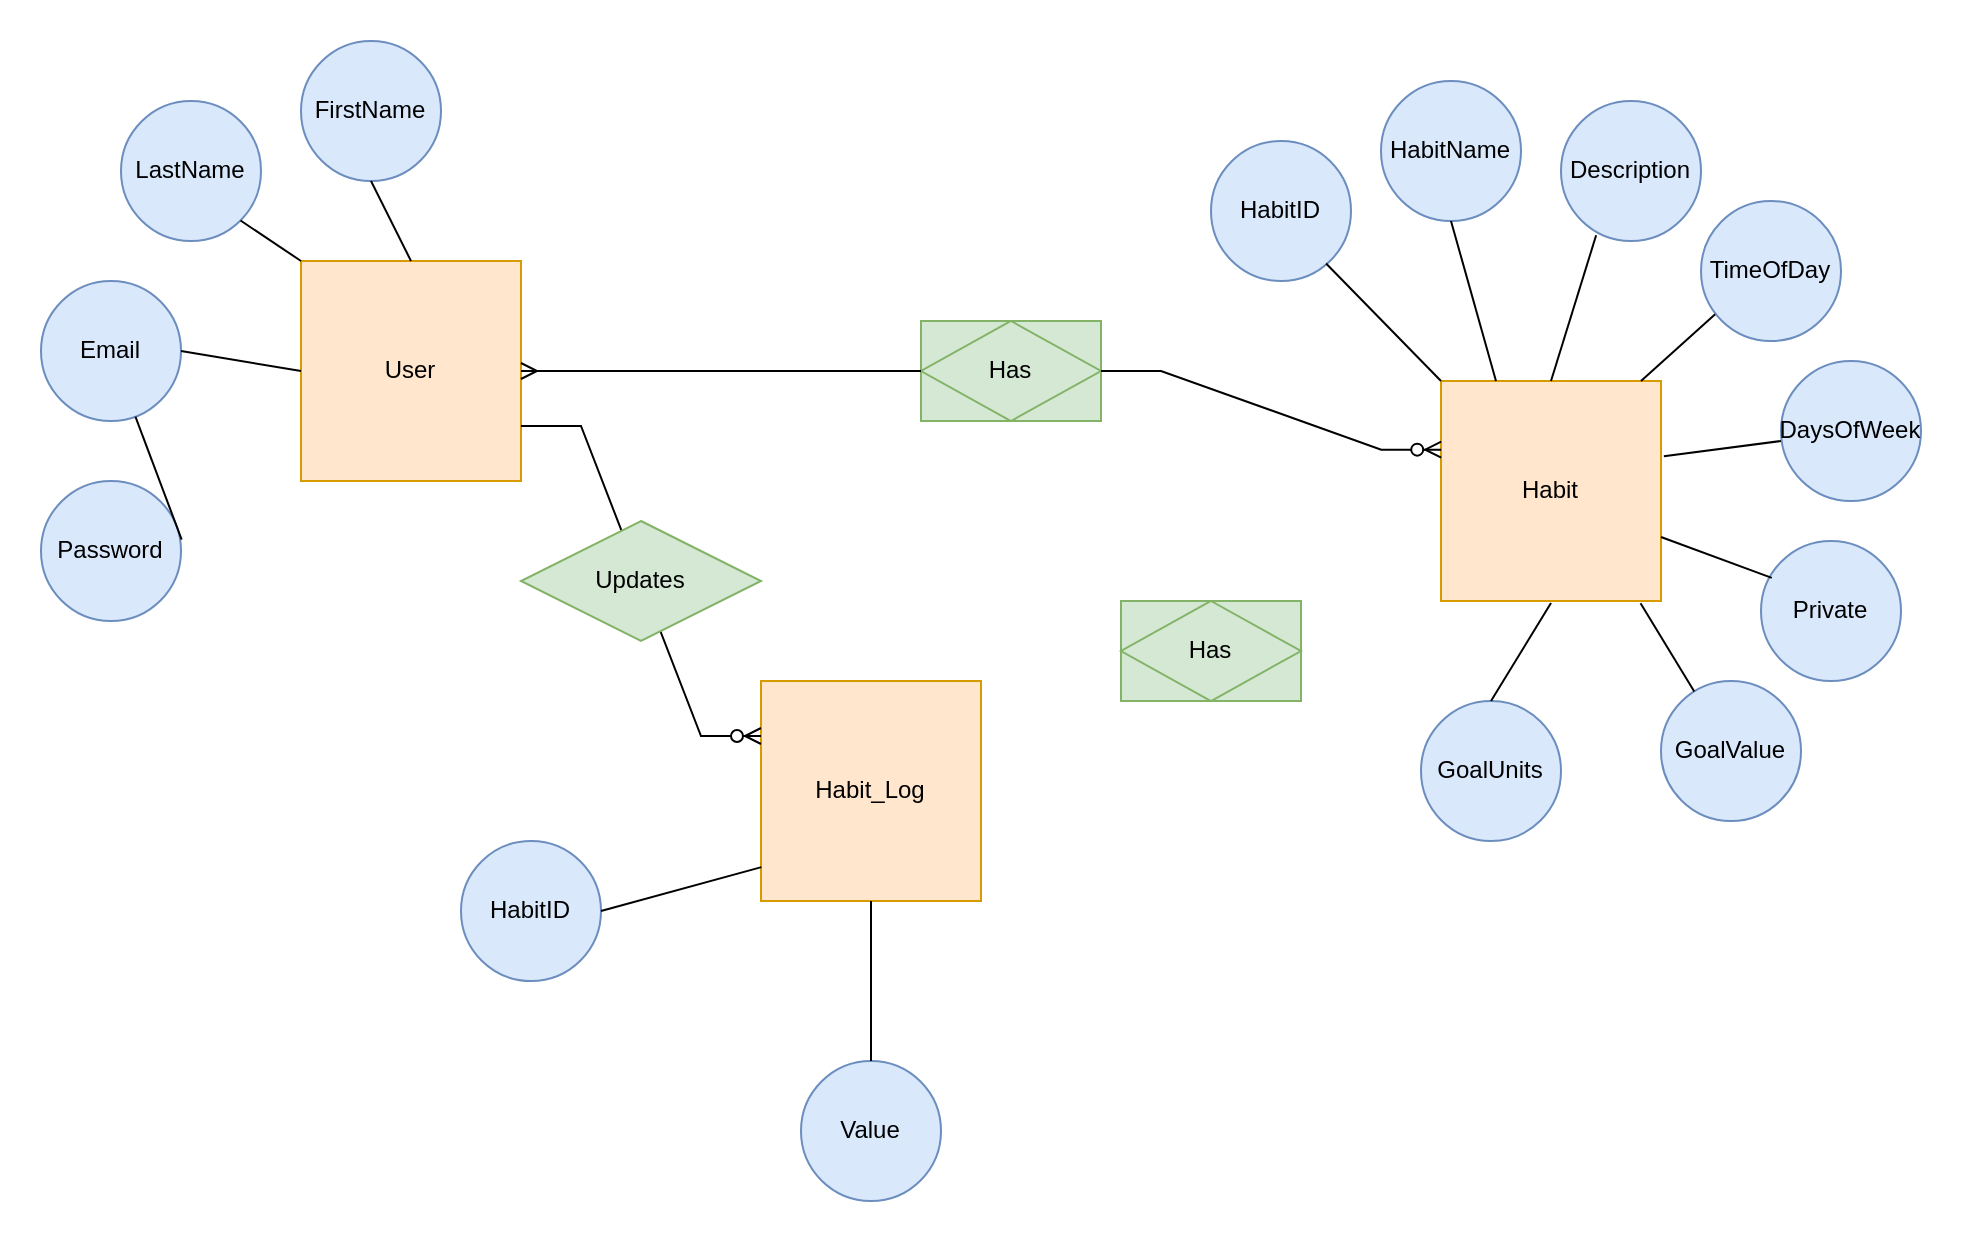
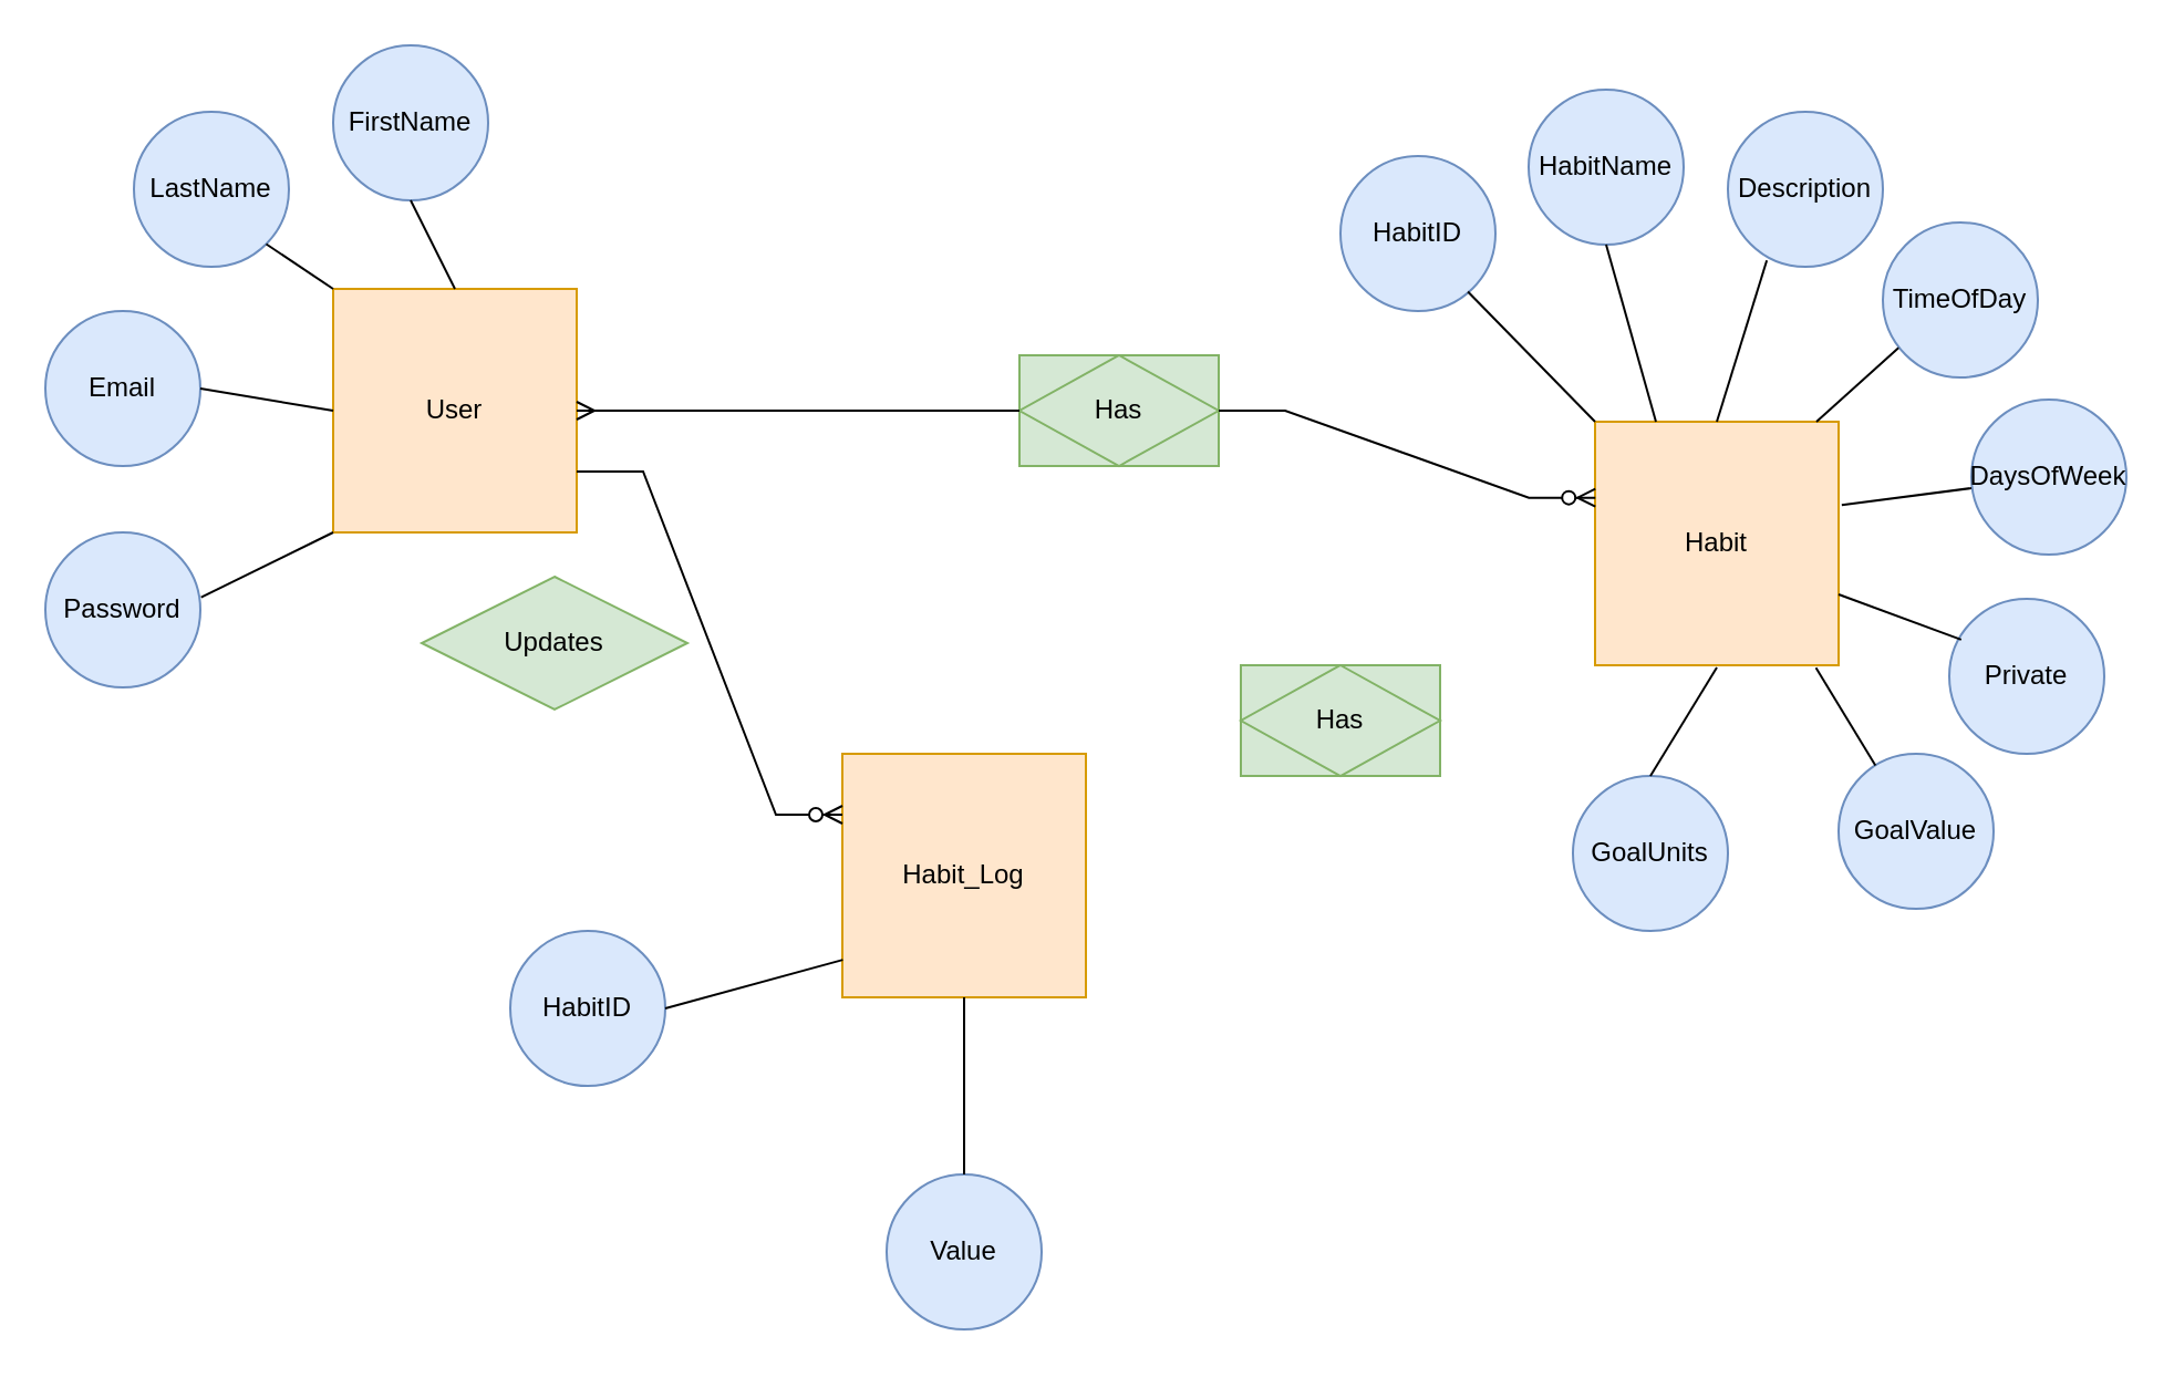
  <mxCell id="0" />
  <mxCell id="1" parent="0" />
  <mxCell id="2" value="User" style="rounded=0;whiteSpace=wrap;html=1;fillColor=#ffe6cc;strokeColor=#d79b00;" vertex="1" parent="1"><mxGeometry x="150" y="130" width="110" height="110" as="geometry" /></mxCell>
  <mxCell id="3" value="Habit" style="rounded=0;whiteSpace=wrap;html=1;fillColor=#ffe6cc;strokeColor=#d79b00;" vertex="1" parent="1"><mxGeometry x="720" y="190" width="110" height="110" as="geometry" /></mxCell>
  <mxCell id="4" value="HabitName" style="ellipse;whiteSpace=wrap;html=1;aspect=fixed;fillColor=#dae8fc;strokeColor=#6c8ebf;" vertex="1" parent="1"><mxGeometry x="690" y="40" width="70" height="70" as="geometry" /></mxCell>
  <mxCell id="5" value="Description" style="ellipse;whiteSpace=wrap;html=1;aspect=fixed;fillColor=#dae8fc;strokeColor=#6c8ebf;" vertex="1" parent="1"><mxGeometry x="780" y="50" width="70" height="70" as="geometry" /></mxCell>
  <mxCell id="6" value="Habit_Log" style="rounded=0;whiteSpace=wrap;html=1;fillColor=#ffe6cc;strokeColor=#d79b00;" vertex="1" parent="1"><mxGeometry x="380" y="340" width="110" height="110" as="geometry" /></mxCell>
  <mxCell id="7" value="TimeOfDay" style="ellipse;whiteSpace=wrap;html=1;aspect=fixed;fillColor=#dae8fc;strokeColor=#6c8ebf;" vertex="1" parent="1"><mxGeometry x="850" y="100" width="70" height="70" as="geometry" /></mxCell>
  <mxCell id="8" value="DaysOfWeek" style="ellipse;whiteSpace=wrap;html=1;aspect=fixed;fillColor=#dae8fc;strokeColor=#6c8ebf;" vertex="1" parent="1"><mxGeometry x="890" y="180" width="70" height="70" as="geometry" /></mxCell>
  <mxCell id="9" value="Private" style="ellipse;whiteSpace=wrap;html=1;aspect=fixed;fillColor=#dae8fc;strokeColor=#6c8ebf;" vertex="1" parent="1"><mxGeometry x="880" y="270" width="70" height="70" as="geometry" /></mxCell>
  <mxCell id="10" value="GoalValue" style="ellipse;whiteSpace=wrap;html=1;aspect=fixed;fillColor=#dae8fc;strokeColor=#6c8ebf;" vertex="1" parent="1"><mxGeometry x="830" y="340" width="70" height="70" as="geometry" /></mxCell>
  <mxCell id="11" value="GoalUnits" style="ellipse;whiteSpace=wrap;html=1;aspect=fixed;fillColor=#dae8fc;strokeColor=#6c8ebf;" vertex="1" parent="1"><mxGeometry x="710" y="350" width="70" height="70" as="geometry" /></mxCell>
  <mxCell id="12" value="" style="endArrow=none;html=1;rounded=0;exitX=0.5;exitY=1;exitDx=0;exitDy=0;entryX=0.25;entryY=0;entryDx=0;entryDy=0;" edge="1" parent="1" source="4" target="3"><mxGeometry relative="1" as="geometry"><mxPoint x="660" y="300" as="sourcePoint" /><mxPoint x="820" y="300" as="targetPoint" /></mxGeometry></mxCell>
  <mxCell id="13" value="" style="endArrow=none;html=1;rounded=0;exitX=0.251;exitY=0.959;exitDx=0;exitDy=0;entryX=0.5;entryY=0;entryDx=0;entryDy=0;exitPerimeter=0;" edge="1" parent="1" source="5" target="3"><mxGeometry relative="1" as="geometry"><mxPoint x="740" y="130" as="sourcePoint" /><mxPoint x="758" y="200" as="targetPoint" /></mxGeometry></mxCell>
  <mxCell id="14" value="" style="endArrow=none;html=1;rounded=0;exitX=0.101;exitY=0.809;exitDx=0;exitDy=0;exitPerimeter=0;" edge="1" parent="1" source="7"><mxGeometry relative="1" as="geometry"><mxPoint x="810" y="137" as="sourcePoint" /><mxPoint x="820" y="190" as="targetPoint" /></mxGeometry></mxCell>
  <mxCell id="15" value="" style="endArrow=none;html=1;rounded=0;exitX=0.072;exitY=0.845;exitDx=0;exitDy=0;entryX=1.013;entryY=0.342;entryDx=0;entryDy=0;exitPerimeter=0;entryPerimeter=0;" edge="1" parent="1" target="3"><mxGeometry relative="1" as="geometry"><mxPoint x="890" y="220" as="sourcePoint" /><mxPoint x="845" y="243" as="targetPoint" /></mxGeometry></mxCell>
  <mxCell id="16" value="" style="endArrow=none;html=1;rounded=0;entryX=1.013;entryY=0.342;entryDx=0;entryDy=0;entryPerimeter=0;exitX=0.077;exitY=0.263;exitDx=0;exitDy=0;exitPerimeter=0;" edge="1" parent="1" source="9"><mxGeometry relative="1" as="geometry"><mxPoint x="880" y="290" as="sourcePoint" /><mxPoint x="830" y="268" as="targetPoint" /></mxGeometry></mxCell>
  <mxCell id="17" value="" style="endArrow=none;html=1;rounded=0;entryX=0.907;entryY=1.01;entryDx=0;entryDy=0;entryPerimeter=0;" edge="1" parent="1" source="10" target="3"><mxGeometry relative="1" as="geometry"><mxPoint x="896" y="301" as="sourcePoint" /><mxPoint x="840" y="278" as="targetPoint" /></mxGeometry></mxCell>
  <mxCell id="18" value="" style="endArrow=none;html=1;rounded=0;exitX=0.5;exitY=0;exitDx=0;exitDy=0;" edge="1" parent="1" source="11"><mxGeometry relative="1" as="geometry"><mxPoint x="859" y="356" as="sourcePoint" /><mxPoint x="775" y="301" as="targetPoint" /></mxGeometry></mxCell>
  <mxCell id="19" value="" style="edgeStyle=entityRelationEdgeStyle;fontSize=12;html=1;endArrow=ERzeroToMany;endFill=1;rounded=0;exitX=1;exitY=0.75;exitDx=0;exitDy=0;entryX=0;entryY=0.25;entryDx=0;entryDy=0;" edge="1" parent="1" source="2" target="6"><mxGeometry width="100" height="100" relative="1" as="geometry"><mxPoint x="390" y="210" as="sourcePoint" /><mxPoint x="480" y="330" as="targetPoint" /><Array as="points"><mxPoint x="400" y="230" /><mxPoint x="480" y="250" /><mxPoint x="390" y="270" /></Array></mxGeometry></mxCell>
  <mxCell id="20" value="Has" style="shape=associativeEntity;whiteSpace=wrap;html=1;align=center;fillColor=#d5e8d4;strokeColor=#82b366;" vertex="1" parent="1"><mxGeometry x="560" y="300" width="90" height="50" as="geometry" /></mxCell>
  <mxCell id="21" value="FirstName" style="ellipse;whiteSpace=wrap;html=1;aspect=fixed;fillColor=#dae8fc;strokeColor=#6c8ebf;" vertex="1" parent="1"><mxGeometry x="150" y="20" width="70" height="70" as="geometry" /></mxCell>
  <mxCell id="22" value="LastName" style="ellipse;whiteSpace=wrap;html=1;aspect=fixed;fillColor=#dae8fc;strokeColor=#6c8ebf;" vertex="1" parent="1"><mxGeometry x="60" y="50" width="70" height="70" as="geometry" /></mxCell>
  <mxCell id="23" value="Email" style="ellipse;whiteSpace=wrap;html=1;aspect=fixed;fillColor=#dae8fc;strokeColor=#6c8ebf;" vertex="1" parent="1"><mxGeometry x="20" y="140" width="70" height="70" as="geometry" /></mxCell>
  <mxCell id="24" value="Password" style="ellipse;whiteSpace=wrap;html=1;aspect=fixed;fillColor=#dae8fc;strokeColor=#6c8ebf;" vertex="1" parent="1"><mxGeometry x="20" y="240" width="70" height="70" as="geometry" /></mxCell>
  <mxCell id="25" value="Has" style="shape=associativeEntity;whiteSpace=wrap;html=1;align=center;fillColor=#d5e8d4;strokeColor=#82b366;" vertex="1" parent="1"><mxGeometry x="460" y="160" width="90" height="50" as="geometry" /></mxCell>
  <mxCell id="26" value="" style="endArrow=none;html=1;rounded=0;exitX=0.5;exitY=1;exitDx=0;exitDy=0;entryX=0.5;entryY=0;entryDx=0;entryDy=0;" edge="1" parent="1" source="21" target="2"><mxGeometry relative="1" as="geometry"><mxPoint x="250" y="280" as="sourcePoint" /><mxPoint x="410" y="280" as="targetPoint" /></mxGeometry></mxCell>
  <mxCell id="27" value="" style="endArrow=none;html=1;rounded=0;exitX=1;exitY=1;exitDx=0;exitDy=0;entryX=0;entryY=0;entryDx=0;entryDy=0;" edge="1" parent="1" source="22" target="2"><mxGeometry relative="1" as="geometry"><mxPoint x="195" y="100" as="sourcePoint" /><mxPoint x="215" y="140" as="targetPoint" /></mxGeometry></mxCell>
  <mxCell id="28" value="" style="endArrow=none;html=1;rounded=0;exitX=1;exitY=0.5;exitDx=0;exitDy=0;entryX=0;entryY=0.5;entryDx=0;entryDy=0;" edge="1" parent="1" source="23" target="2"><mxGeometry relative="1" as="geometry"><mxPoint x="130" y="120" as="sourcePoint" /><mxPoint x="160" y="140" as="targetPoint" /></mxGeometry></mxCell>
- <mxCell id="29" value="" style="endArrow=none;html=1;rounded=0;exitX=1.005;exitY=0.419;exitDx=0;exitDy=0;exitPerimeter=0;" edge="1" parent="1" source="24" target="23"><mxGeometry relative="1" as="geometry"><mxPoint x="100" y="185" as="sourcePoint" /><mxPoint x="160" y="195" as="targetPoint" /></mxGeometry></mxCell>
+ <mxCell id="29" value="" style="endArrow=none;html=1;rounded=0;exitX=1.005;exitY=0.419;exitDx=0;exitDy=0;entryX=0;entryY=1;entryDx=0;entryDy=0;exitPerimeter=0;" edge="1" parent="1" source="24" target="2"><mxGeometry relative="1" as="geometry"><mxPoint x="100" y="185" as="sourcePoint" /><mxPoint x="160" y="195" as="targetPoint" /></mxGeometry></mxCell>
  <mxCell id="30" value="" style="edgeStyle=entityRelationEdgeStyle;fontSize=12;html=1;endArrow=ERzeroToMany;endFill=1;rounded=0;exitX=1;exitY=0.5;exitDx=0;exitDy=0;entryX=0.001;entryY=0.312;entryDx=0;entryDy=0;entryPerimeter=0;" edge="1" parent="1" source="25" target="3"><mxGeometry width="100" height="100" relative="1" as="geometry"><mxPoint x="560" y="240" as="sourcePoint" /><mxPoint x="660" y="140" as="targetPoint" /></mxGeometry></mxCell>
  <mxCell id="31" value="" style="edgeStyle=entityRelationEdgeStyle;fontSize=12;html=1;endArrow=ERmany;rounded=0;entryX=1;entryY=0.5;entryDx=0;entryDy=0;exitX=0;exitY=0.5;exitDx=0;exitDy=0;" edge="1" parent="1" source="25" target="2"><mxGeometry width="100" height="100" relative="1" as="geometry"><mxPoint x="420" y="200" as="sourcePoint" /><mxPoint x="320" y="100" as="targetPoint" /></mxGeometry></mxCell>
- <mxCell id="32" value="Updates" style="shape=rhombus;perimeter=rhombusPerimeter;whiteSpace=wrap;html=1;align=center;fillColor=#d5e8d4;strokeColor=#82b366;" vertex="1" parent="1"><mxGeometry x="260" y="260" width="120" height="60" as="geometry" /></mxCell>
+ <mxCell id="32" value="Updates" style="shape=rhombus;perimeter=rhombusPerimeter;whiteSpace=wrap;html=1;align=center;fillColor=#d5e8d4;strokeColor=#82b366;" vertex="1" parent="1"><mxGeometry x="190" y="260" width="120" height="60" as="geometry" /></mxCell>
  <mxCell id="33" value="HabitID" style="ellipse;whiteSpace=wrap;html=1;aspect=fixed;fillColor=#dae8fc;strokeColor=#6c8ebf;" vertex="1" parent="1"><mxGeometry x="605" y="70" width="70" height="70" as="geometry" /></mxCell>
  <mxCell id="34" value="" style="endArrow=none;html=1;rounded=0;exitX=0.822;exitY=0.875;exitDx=0;exitDy=0;entryX=0;entryY=0;entryDx=0;entryDy=0;exitPerimeter=0;" edge="1" parent="1" source="33" target="3"><mxGeometry relative="1" as="geometry"><mxPoint x="660" y="135" as="sourcePoint" /><mxPoint x="683" y="215" as="targetPoint" /></mxGeometry></mxCell>
  <mxCell id="35" value="HabitID" style="ellipse;whiteSpace=wrap;html=1;aspect=fixed;fillColor=#dae8fc;strokeColor=#6c8ebf;" vertex="1" parent="1"><mxGeometry x="230" y="420" width="70" height="70" as="geometry" /></mxCell>
  <mxCell id="36" value="" style="endArrow=none;html=1;rounded=0;exitX=1;exitY=0.5;exitDx=0;exitDy=0;entryX=0.002;entryY=0.846;entryDx=0;entryDy=0;entryPerimeter=0;" edge="1" parent="1" source="35" target="6"><mxGeometry relative="1" as="geometry"><mxPoint x="275" y="475" as="sourcePoint" /><mxPoint x="335" y="530" as="targetPoint" /></mxGeometry></mxCell>
  <mxCell id="37" value="Value" style="ellipse;whiteSpace=wrap;html=1;aspect=fixed;fillColor=#dae8fc;strokeColor=#6c8ebf;" vertex="1" parent="1"><mxGeometry x="400" y="530" width="70" height="70" as="geometry" /></mxCell>
  <mxCell id="38" value="" style="endArrow=none;html=1;rounded=0;exitX=0.5;exitY=0;exitDx=0;exitDy=0;entryX=0.5;entryY=1;entryDx=0;entryDy=0;" edge="1" parent="1" source="37" target="6"><mxGeometry relative="1" as="geometry"><mxPoint x="359" y="519" as="sourcePoint" /><mxPoint x="398" y="461" as="targetPoint" /></mxGeometry></mxCell>
